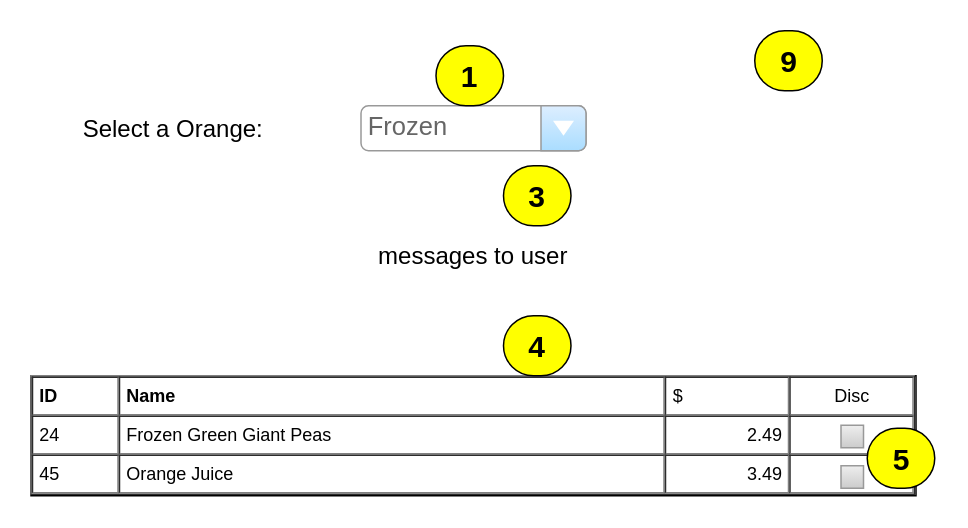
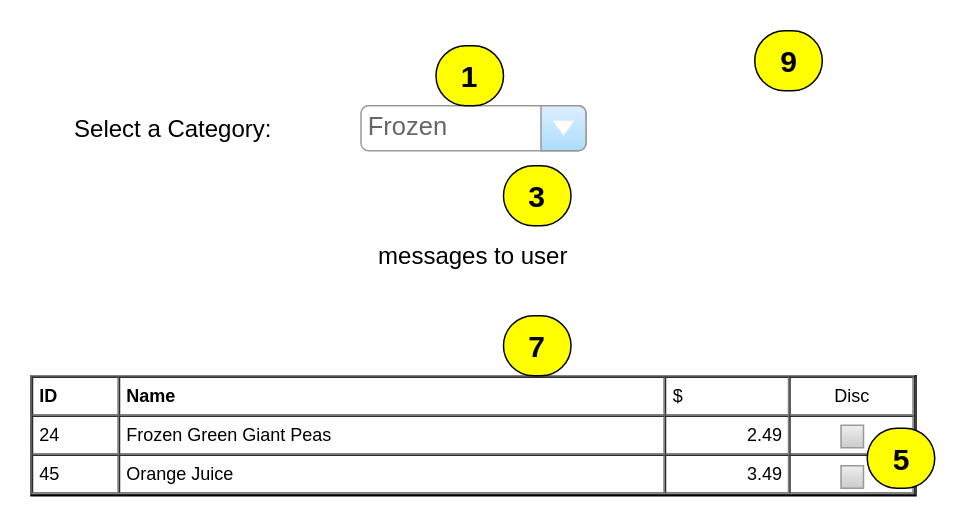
  <mxCell id="0" />
  <mxCell id="1" parent="0" />
- <mxCell id="2" value="Select a Orange:" style="text;html=1;strokeColor=none;fillColor=none;align=center;verticalAlign=middle;whiteSpace=wrap;rounded=0;fontSize=16;" vertex="1" parent="1"><mxGeometry x="40" y="70" width="150" height="30" as="geometry" /></mxCell>
+ <mxCell id="2" value="Select a Category:" style="text;html=1;strokeColor=none;fillColor=none;align=center;verticalAlign=middle;whiteSpace=wrap;rounded=0;fontSize=16;" vertex="1" parent="1"><mxGeometry x="40" y="70" width="150" height="30" as="geometry" /></mxCell>
  <mxCell id="3" value="Frozen" style="strokeWidth=1;shadow=0;dashed=0;align=center;html=1;shape=mxgraph.mockup.forms.comboBox;strokeColor=#999999;fillColor=#ddeeff;align=left;fillColor2=#aaddff;mainText=;fontColor=#666666;fontSize=17;spacingLeft=3;" vertex="1" parent="1"><mxGeometry x="240" y="70" width="150" height="30" as="geometry" /></mxCell>
  <mxCell id="4" value="messages to user" style="text;html=1;strokeColor=none;fillColor=none;align=center;verticalAlign=middle;whiteSpace=wrap;rounded=0;fontSize=16;" vertex="1" parent="1"><mxGeometry x="225" y="160" width="180" height="20" as="geometry" /></mxCell>
  <mxCell id="5" value="&lt;table cellpadding=&quot;4&quot; cellspacing=&quot;0&quot; border=&quot;1&quot; style=&quot;font-size: 1em ; width: 100% ; height: 100%&quot;&gt;&lt;tbody&gt;&lt;tr&gt;&lt;th&gt;ID&lt;/th&gt;&lt;th&gt;Name&lt;/th&gt;&lt;td&gt;$&lt;/td&gt;&lt;td style=&quot;text-align: center&quot;&gt;Disc&lt;/td&gt;&lt;/tr&gt;&lt;tr&gt;&lt;td&gt;24&lt;/td&gt;&lt;td&gt;Frozen Green Giant Peas&lt;/td&gt;&lt;td style=&quot;text-align: right&quot;&gt;2.49&lt;/td&gt;&lt;td&gt;&lt;br&gt;&lt;/td&gt;&lt;/tr&gt;&lt;tr&gt;&lt;td&gt;45&lt;/td&gt;&lt;td&gt;Orange Juice&lt;/td&gt;&lt;td style=&quot;text-align: right&quot;&gt;3.49&lt;/td&gt;&lt;td&gt;&lt;br&gt;&lt;/td&gt;&lt;/tr&gt;&lt;/tbody&gt;&lt;/table&gt; " style="verticalAlign=top;align=left;overflow=fill;fontSize=12;fontFamily=Helvetica;html=1" vertex="1" parent="1"><mxGeometry x="20" y="250" width="590" height="80" as="geometry" /></mxCell>
  <mxCell id="6" value="" style="strokeWidth=1;shadow=0;dashed=0;align=center;html=1;shape=mxgraph.mockup.forms.rrect;rSize=0;fillColor=#eeeeee;strokeColor=#999999;gradientColor=#cccccc;align=left;spacingLeft=4;fontSize=17;fontColor=#666666;labelPosition=right;" vertex="1" parent="1"><mxGeometry x="560" y="283" width="15" height="15" as="geometry" /></mxCell>
  <mxCell id="7" value="" style="strokeWidth=1;shadow=0;dashed=0;align=center;html=1;shape=mxgraph.mockup.forms.rrect;rSize=0;fillColor=#eeeeee;strokeColor=#999999;gradientColor=#cccccc;align=left;spacingLeft=4;fontSize=17;fontColor=#666666;labelPosition=right;" vertex="1" parent="1"><mxGeometry x="560" y="310" width="15" height="15" as="geometry" /></mxCell>
  <mxCell id="8" value="&lt;b&gt;&lt;font style=&quot;font-size: 20px&quot;&gt;1&lt;/font&gt;&lt;/b&gt;" style="text;html=1;strokeColor=#000000;fillColor=#FFFF00;align=center;verticalAlign=middle;whiteSpace=wrap;rounded=1;fontSize=16;arcSize=50;" vertex="1" parent="1"><mxGeometry x="290" y="30" width="45" height="40" as="geometry" /></mxCell>
  <mxCell id="9" value="&lt;b&gt;&lt;font style=&quot;font-size: 20px&quot;&gt;9&lt;/font&gt;&lt;/b&gt;" style="text;html=1;strokeColor=#000000;fillColor=#FFFF00;align=center;verticalAlign=middle;whiteSpace=wrap;rounded=1;fontSize=16;arcSize=50;" vertex="1" parent="1"><mxGeometry x="502.5" y="20" width="45" height="40" as="geometry" /></mxCell>
  <mxCell id="10" value="&lt;b&gt;&lt;font style=&quot;font-size: 20px&quot;&gt;3&lt;/font&gt;&lt;/b&gt;" style="text;html=1;strokeColor=#000000;fillColor=#FFFF00;align=center;verticalAlign=middle;whiteSpace=wrap;rounded=1;fontSize=16;arcSize=50;" vertex="1" parent="1"><mxGeometry x="335" y="110" width="45" height="40" as="geometry" /></mxCell>
- <mxCell id="11" value="&lt;b&gt;&lt;font style=&quot;font-size: 20px&quot;&gt;4&lt;/font&gt;&lt;/b&gt;" style="text;html=1;strokeColor=#000000;fillColor=#FFFF00;align=center;verticalAlign=middle;whiteSpace=wrap;rounded=1;fontSize=16;arcSize=50;" vertex="1" parent="1"><mxGeometry x="335" y="210" width="45" height="40" as="geometry" /></mxCell>
+ <mxCell id="11" value="&lt;b&gt;&lt;font style=&quot;font-size: 20px&quot;&gt;7&lt;/font&gt;&lt;/b&gt;" style="text;html=1;strokeColor=#000000;fillColor=#FFFF00;align=center;verticalAlign=middle;whiteSpace=wrap;rounded=1;fontSize=16;arcSize=50;" vertex="1" parent="1"><mxGeometry x="335" y="210" width="45" height="40" as="geometry" /></mxCell>
  <mxCell id="12" value="&lt;b&gt;&lt;font style=&quot;font-size: 20px&quot;&gt;5&lt;/font&gt;&lt;/b&gt;" style="text;html=1;strokeColor=#000000;fillColor=#FFFF00;align=center;verticalAlign=middle;whiteSpace=wrap;rounded=1;fontSize=16;arcSize=50;" vertex="1" parent="1"><mxGeometry x="577.5" y="285" width="45" height="40" as="geometry" /></mxCell>
